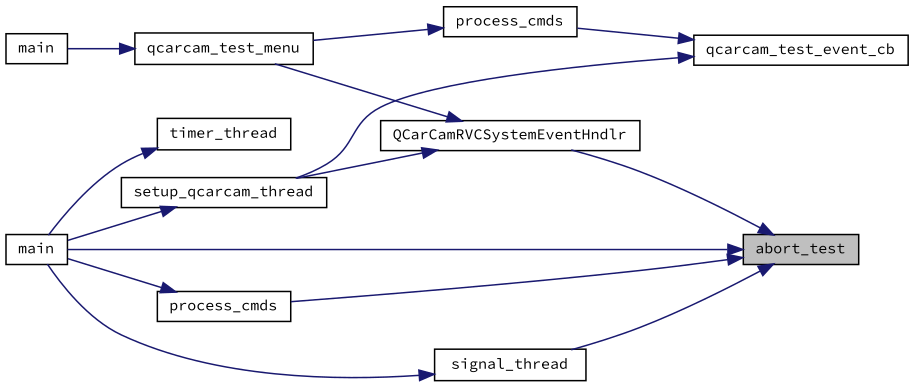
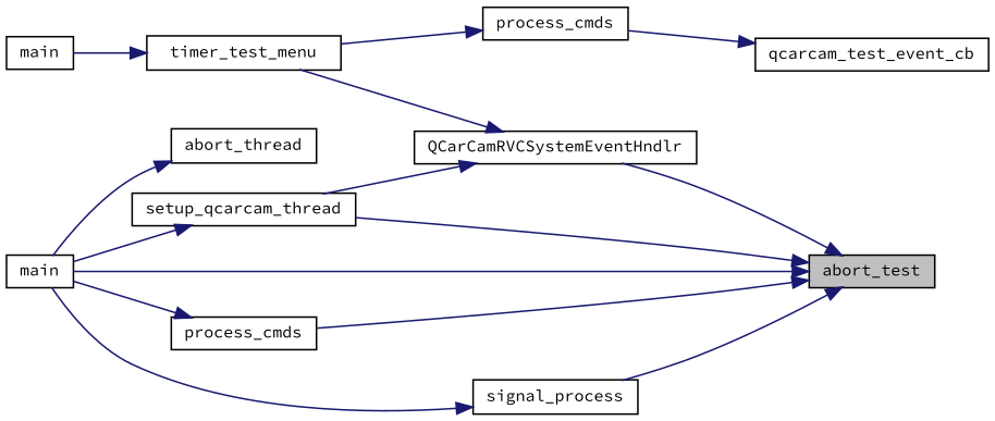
  digraph {
    fontname="Source Code Pro"
    rankdir=RL
    node [color=black fillcolor=white fontname="Source Code Pro" fontsize=10 shape=record style=filled]
    edge [color=midnightblue dir=back fontname="Source Code Pro" fontsize=10 labelfontname=Helvetica labelfontsize=10 style=solid]
    n1 [fillcolor=grey75 fontcolor=black height=0.2 label=abort_test width=0.4]
    n2 [height=0.2 label=main width=0.4]
    n3 [height=0.2 label=process_cmds width=0.4]
    n4 [height=0.2 label=QCarCamRVCSystemEventHndlr width=0.4]
-   n5 [height=0.2 label=signal_thread width=0.4]
+   n5 [height=0.2 label=signal_process width=0.4]
    n6 [height=0.2 label=qcarcam_test_event_cb width=0.4]
    n7 [height=0.2 label=process_cmds width=0.4]
    n8 [height=0.2 label=setup_qcarcam_thread width=0.4]
-   n9 [height=0.2 label=qcarcam_test_menu width=0.4]
+   n9 [height=0.2 label=timer_test_menu width=0.4]
    n10 [height=0.2 label=main width=0.4]
-   n11 [height=0.2 label=timer_thread width=0.4]
+   n11 [height=0.2 label=abort_thread width=0.4]
    n1 -> n2
    n1 -> n3
    n1 -> n4
    n1 -> n5
    n3 -> n2
    n4 -> n8
    n4 -> n9
    n5 -> n2
    n6 -> n7
-   n6 -> n8
+   n1 -> n8
    n7 -> n9
    n8 -> n2
    n9 -> n10
    n11 -> n2
  }
